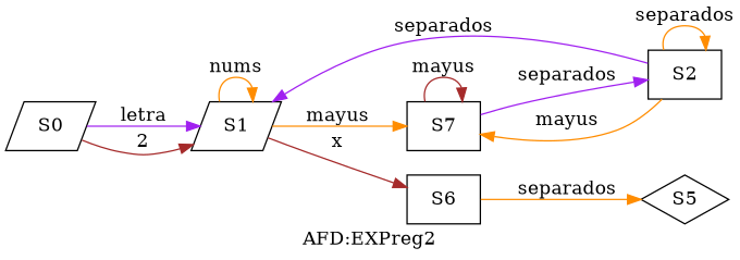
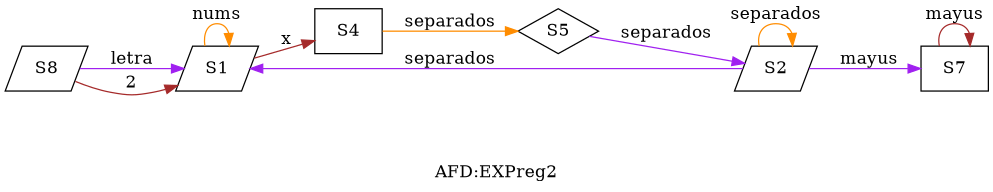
  digraph {
    label="AFD:EXPreg2"
    rankdir=LR
    node [shape=box]
    edge [color=darkorange]
    SI [fontcolor=white shape=none]
    S1 [shape=parallelogram]
    n3 [label=S7]
-   S4 [label=S6]
-   S2
+   S4
+   S2 [shape=parallelogram]
    S5 [shape=diamond]
-   S0 [shape=parallelogram]
+   S0 [shape=parallelogram label=S8]
    S1 -> S1 [label=nums]
-   S1 -> n3 [label=mayus]
    S1 -> S4 [color=brown label=x]
    n3 -> n3 [color=brown label=mayus]
-   n3 -> S2 [color=purple label=separados]
+   S5 -> S2 [color=purple label=separados]
    S4 -> S5 [label=separados]
    S2 -> S1 [color=purple label=separados]
-   S2 -> n3 [label=mayus]
+   S2 -> n3 [color=purple label=mayus]
    S2 -> S2 [label=separados]
    S0 -> S1 [color=purple label=letra]
    S0 -> S1 [color=brown label=2]
  }
